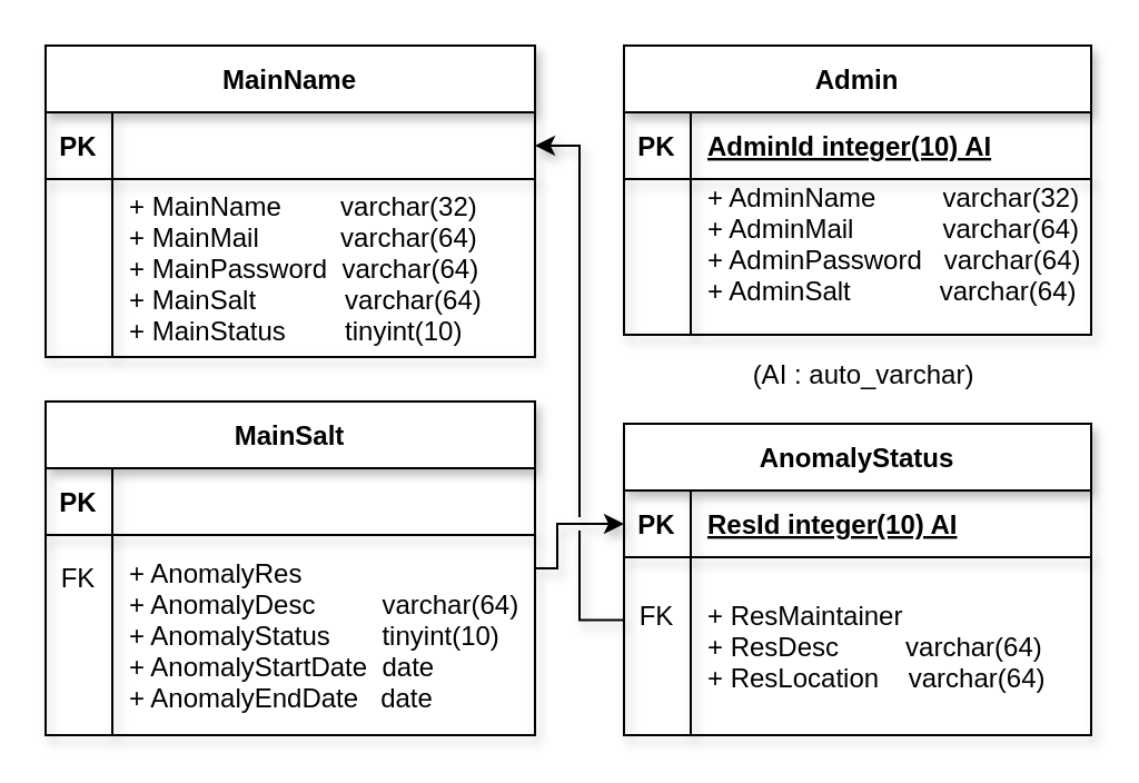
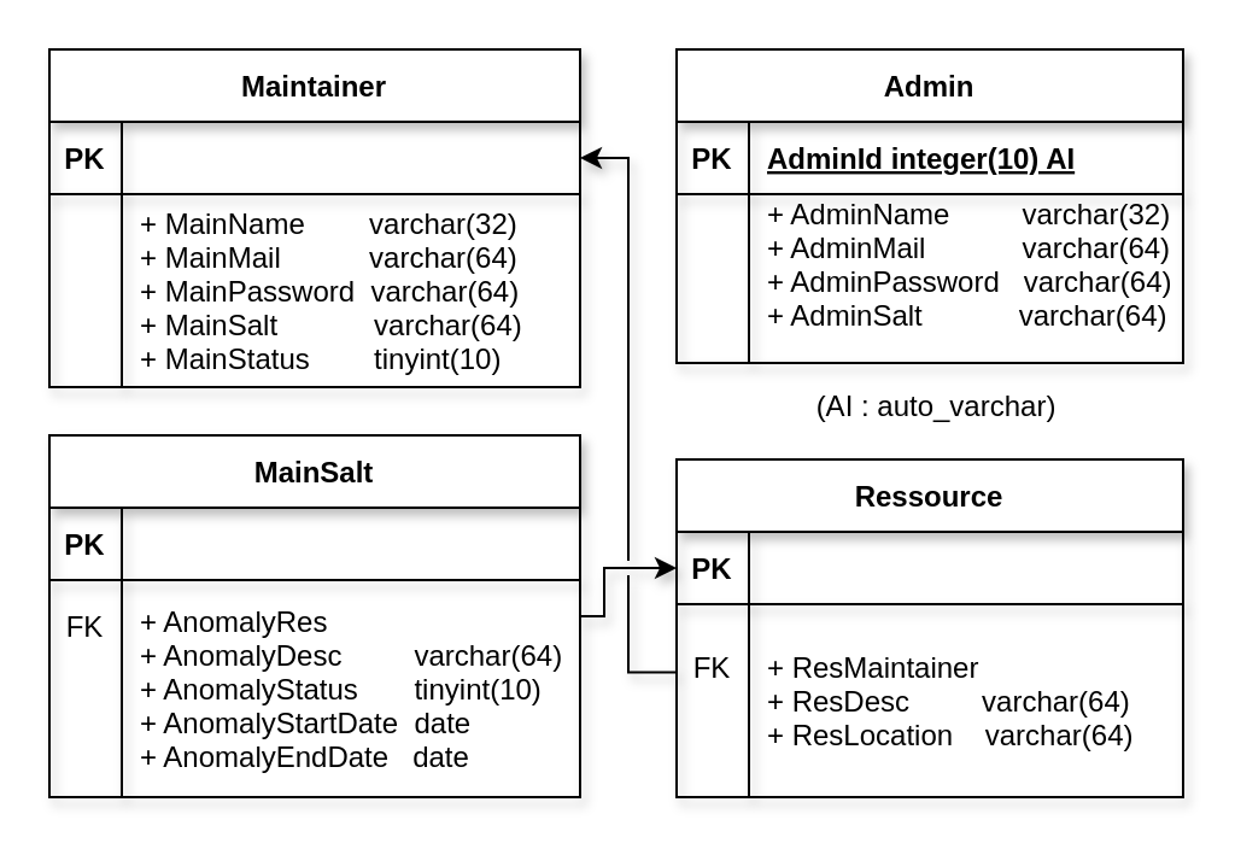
  <mxCell id="0" />
  <mxCell id="1" parent="0" />
- <mxCell id="2" value="MainName" style="shape=table;startSize=30;container=1;collapsible=1;childLayout=tableLayout;fixedRows=1;rowLines=0;fontStyle=1;align=center;resizeLast=1;shadow=1;sketch=0;labelBackgroundColor=none;labelBorderColor=none;" vertex="1" parent="1"><mxGeometry x="20" y="20" width="220.0" height="140" as="geometry" /></mxCell>
+ <mxCell id="2" value="Maintainer" style="shape=table;startSize=30;container=1;collapsible=1;childLayout=tableLayout;fixedRows=1;rowLines=0;fontStyle=1;align=center;resizeLast=1;shadow=1;sketch=0;labelBackgroundColor=none;labelBorderColor=none;" vertex="1" parent="1"><mxGeometry x="20" y="20" width="220.0" height="140" as="geometry" /></mxCell>
  <mxCell id="3" value="" style="shape=partialRectangle;collapsible=0;dropTarget=0;pointerEvents=0;fillColor=none;points=[[0,0.5],[1,0.5]];portConstraint=eastwest;top=0;left=0;right=0;bottom=1;shadow=1;sketch=0;labelBackgroundColor=none;labelBorderColor=none;" vertex="1" parent="2"><mxGeometry y="30" width="220.0" height="30" as="geometry" /></mxCell>
  <mxCell id="4" value="PK" style="shape=partialRectangle;overflow=hidden;connectable=0;fillColor=none;top=0;left=0;bottom=0;right=0;fontStyle=1;shadow=1;sketch=0;labelBackgroundColor=none;labelBorderColor=none;" vertex="1" parent="3"><mxGeometry width="30" height="30" as="geometry"><mxRectangle width="30" height="30" as="alternateBounds" /></mxGeometry></mxCell>
  <mxCell id="5" value="" style="shape=partialRectangle;collapsible=0;dropTarget=0;pointerEvents=0;fillColor=none;points=[[0,0.5],[1,0.5]];portConstraint=eastwest;top=0;left=0;right=0;bottom=0;shadow=1;sketch=0;labelBackgroundColor=none;labelBorderColor=none;" vertex="1" parent="2"><mxGeometry y="60" width="220.0" height="80" as="geometry" /></mxCell>
  <mxCell id="6" value="" style="shape=partialRectangle;overflow=hidden;connectable=0;fillColor=none;top=0;left=0;bottom=0;right=0;shadow=1;sketch=0;labelBackgroundColor=none;labelBorderColor=none;" vertex="1" parent="5"><mxGeometry width="30" height="80" as="geometry"><mxRectangle width="30" height="80" as="alternateBounds" /></mxGeometry></mxCell>
  <mxCell id="7" value="+ MainName        varchar(32) &#10;+ MainMail           varchar(64) &#10;+ MainPassword  varchar(64)&#10;+ MainSalt            varchar(64)&#10; + MainStatus        tinyint(10)" style="shape=partialRectangle;overflow=hidden;connectable=0;fillColor=none;top=0;left=0;bottom=0;right=0;align=left;spacingLeft=6;shadow=1;sketch=0;labelBackgroundColor=none;labelBorderColor=none;" vertex="1" parent="5"><mxGeometry x="30" width="190.0" height="80" as="geometry"><mxRectangle width="190.0" height="80" as="alternateBounds" /></mxGeometry></mxCell>
  <mxCell id="8" value="" style="edgeStyle=orthogonalEdgeStyle;rounded=0;orthogonalLoop=1;jettySize=auto;jumpStyle=gap;shadow=1;sketch=0;labelBackgroundColor=none;labelBorderColor=none;" edge="1" parent="1" source="12" target="16"><mxGeometry relative="1" as="geometry"><Array as="points"><mxPoint x="250" y="255" /><mxPoint x="250" y="235" /></Array></mxGeometry></mxCell>
  <mxCell id="9" value="MainSalt" style="shape=table;startSize=30;container=1;collapsible=1;childLayout=tableLayout;fixedRows=1;rowLines=0;fontStyle=1;align=center;resizeLast=1;shadow=1;sketch=0;labelBackgroundColor=none;labelBorderColor=none;" vertex="1" parent="1"><mxGeometry x="20" y="180" width="220" height="150" as="geometry" /></mxCell>
  <mxCell id="10" value="" style="shape=partialRectangle;collapsible=0;dropTarget=0;pointerEvents=0;fillColor=none;points=[[0,0.5],[1,0.5]];portConstraint=eastwest;top=0;left=0;right=0;bottom=1;shadow=1;sketch=0;labelBackgroundColor=none;labelBorderColor=none;" vertex="1" parent="9"><mxGeometry y="30" width="220" height="30" as="geometry" /></mxCell>
  <mxCell id="11" value="PK" style="shape=partialRectangle;overflow=hidden;connectable=0;fillColor=none;top=0;left=0;bottom=0;right=0;fontStyle=1;shadow=1;sketch=0;labelBackgroundColor=none;labelBorderColor=none;" vertex="1" parent="10"><mxGeometry width="30.0" height="30" as="geometry"><mxRectangle width="30.0" height="30" as="alternateBounds" /></mxGeometry></mxCell>
  <mxCell id="12" value="" style="shape=partialRectangle;collapsible=0;dropTarget=0;pointerEvents=0;fillColor=none;points=[[0,0.5],[1,0.5]];portConstraint=eastwest;top=0;left=0;right=0;bottom=0;shadow=1;sketch=0;labelBackgroundColor=none;labelBorderColor=none;" vertex="1" parent="9"><mxGeometry y="60" width="220" height="90" as="geometry" /></mxCell>
  <mxCell id="13" value="" style="shape=partialRectangle;overflow=hidden;connectable=0;fillColor=none;top=0;left=0;bottom=0;right=0;shadow=1;sketch=0;labelBackgroundColor=none;labelBorderColor=none;spacingBottom=1;verticalAlign=bottom;align=center;" vertex="1" parent="12"><mxGeometry width="30.0" height="90" as="geometry"><mxRectangle width="30.0" height="90" as="alternateBounds" /></mxGeometry></mxCell>
  <mxCell id="14" value="+ AnomalyRes&#10;+ AnomalyDesc         varchar(64)&#10;+ AnomalyStatus       tinyint(10)&#10;+ AnomalyStartDate  date&#10;+ AnomalyEndDate   date" style="shape=partialRectangle;overflow=hidden;connectable=0;fillColor=none;top=0;left=0;bottom=0;right=0;align=left;spacingLeft=6;verticalAlign=middle;shadow=1;sketch=0;labelBackgroundColor=none;labelBorderColor=none;" vertex="1" parent="12"><mxGeometry x="30.0" width="190.0" height="90" as="geometry"><mxRectangle width="190.0" height="90" as="alternateBounds" /></mxGeometry></mxCell>
- <mxCell id="15" value="AnomalyStatus" style="shape=table;startSize=30;container=1;collapsible=1;childLayout=tableLayout;fixedRows=1;rowLines=0;fontStyle=1;align=center;resizeLast=1;verticalAlign=middle;shadow=1;sketch=0;labelBackgroundColor=none;labelBorderColor=none;" vertex="1" parent="1"><mxGeometry x="280" y="190" width="210" height="140" as="geometry" /></mxCell>
+ <mxCell id="15" value="Ressource" style="shape=table;startSize=30;container=1;collapsible=1;childLayout=tableLayout;fixedRows=1;rowLines=0;fontStyle=1;align=center;resizeLast=1;verticalAlign=middle;shadow=1;sketch=0;labelBackgroundColor=none;labelBorderColor=none;" vertex="1" parent="1"><mxGeometry x="280" y="190" width="210" height="140" as="geometry" /></mxCell>
  <mxCell id="16" value="" style="shape=partialRectangle;collapsible=0;dropTarget=0;pointerEvents=0;fillColor=none;points=[[0,0.5],[1,0.5]];portConstraint=eastwest;top=0;left=0;right=0;bottom=1;shadow=1;sketch=0;labelBackgroundColor=none;labelBorderColor=none;" vertex="1" parent="15"><mxGeometry y="30" width="210" height="30" as="geometry" /></mxCell>
  <mxCell id="17" value="PK" style="shape=partialRectangle;overflow=hidden;connectable=0;fillColor=none;top=0;left=0;bottom=0;right=0;fontStyle=1;shadow=1;sketch=0;labelBackgroundColor=none;labelBorderColor=none;" vertex="1" parent="16"><mxGeometry width="30" height="30" as="geometry"><mxRectangle width="30" height="30" as="alternateBounds" /></mxGeometry></mxCell>
- <mxCell id="18" value="ResId integer(10) AI" style="shape=partialRectangle;overflow=hidden;connectable=0;fillColor=none;top=0;left=0;bottom=0;right=0;align=left;spacingLeft=6;fontStyle=5;shadow=1;sketch=0;labelBackgroundColor=none;labelBorderColor=none;" vertex="1" parent="16"><mxGeometry x="30" width="180" height="30" as="geometry"><mxRectangle width="180" height="30" as="alternateBounds" /></mxGeometry></mxCell>
  <mxCell id="19" value="" style="shape=partialRectangle;collapsible=0;dropTarget=0;pointerEvents=0;fillColor=none;points=[[0,0.5],[1,0.5]];portConstraint=eastwest;top=0;left=0;right=0;bottom=0;shadow=1;sketch=0;labelBackgroundColor=none;labelBorderColor=none;" vertex="1" parent="15"><mxGeometry y="60" width="210" height="80" as="geometry" /></mxCell>
  <mxCell id="20" value="FK&#10;&#10;" style="shape=partialRectangle;overflow=hidden;connectable=0;fillColor=none;top=0;left=0;bottom=0;right=0;shadow=1;sketch=0;labelBackgroundColor=none;labelBorderColor=none;" vertex="1" parent="19"><mxGeometry width="30" height="80" as="geometry"><mxRectangle width="30" height="80" as="alternateBounds" /></mxGeometry></mxCell>
  <mxCell id="21" value="+ ResMaintainer&#10;+ ResDesc         varchar(64)&#10;+ ResLocation    varchar(64)" style="shape=partialRectangle;overflow=hidden;connectable=0;fillColor=none;top=0;left=0;bottom=0;right=0;align=left;spacingLeft=6;verticalAlign=middle;shadow=1;sketch=0;labelBackgroundColor=none;labelBorderColor=none;" vertex="1" parent="19"><mxGeometry x="30" width="180" height="80" as="geometry"><mxRectangle width="180" height="80" as="alternateBounds" /></mxGeometry></mxCell>
  <mxCell id="22" value="Admin" style="shape=table;startSize=30;container=1;collapsible=1;childLayout=tableLayout;fixedRows=1;rowLines=0;fontStyle=1;align=center;resizeLast=1;shadow=1;sketch=0;labelBackgroundColor=none;labelBorderColor=none;" vertex="1" parent="1"><mxGeometry x="280" y="20" width="210.0" height="130" as="geometry" /></mxCell>
  <mxCell id="23" value="" style="shape=partialRectangle;collapsible=0;dropTarget=0;pointerEvents=0;fillColor=none;points=[[0,0.5],[1,0.5]];portConstraint=eastwest;top=0;left=0;right=0;bottom=1;shadow=1;sketch=0;labelBackgroundColor=none;labelBorderColor=none;" vertex="1" parent="22"><mxGeometry y="30" width="210.0" height="30" as="geometry" /></mxCell>
  <mxCell id="24" value="PK" style="shape=partialRectangle;overflow=hidden;connectable=0;fillColor=none;top=0;left=0;bottom=0;right=0;fontStyle=1;shadow=1;sketch=0;labelBackgroundColor=none;labelBorderColor=none;" vertex="1" parent="23"><mxGeometry width="30" height="30" as="geometry"><mxRectangle width="30" height="30" as="alternateBounds" /></mxGeometry></mxCell>
  <mxCell id="25" value="AdminId integer(10) AI" style="shape=partialRectangle;overflow=hidden;connectable=0;fillColor=none;top=0;left=0;bottom=0;right=0;align=left;spacingLeft=6;fontStyle=5;shadow=1;sketch=0;labelBackgroundColor=none;labelBorderColor=none;" vertex="1" parent="23"><mxGeometry x="30" width="180.0" height="30" as="geometry"><mxRectangle width="180.0" height="30" as="alternateBounds" /></mxGeometry></mxCell>
  <mxCell id="26" value="" style="shape=partialRectangle;collapsible=0;dropTarget=0;pointerEvents=0;fillColor=none;points=[[0,0.5],[1,0.5]];portConstraint=eastwest;top=0;left=0;right=0;bottom=0;shadow=1;sketch=0;labelBackgroundColor=none;labelBorderColor=none;" vertex="1" parent="22"><mxGeometry y="60" width="210.0" height="70" as="geometry" /></mxCell>
  <mxCell id="27" value="" style="shape=partialRectangle;overflow=hidden;connectable=0;fillColor=none;top=0;left=0;bottom=0;right=0;shadow=1;sketch=0;labelBackgroundColor=none;labelBorderColor=none;" vertex="1" parent="26"><mxGeometry width="30" height="70" as="geometry"><mxRectangle width="30" height="70" as="alternateBounds" /></mxGeometry></mxCell>
  <mxCell id="28" value="+ AdminName         varchar(32) &#10;+ AdminMail            varchar(64) &#10;+ AdminPassword   varchar(64)&#10;+ AdminSalt            varchar(64)&#10; " style="shape=partialRectangle;overflow=hidden;connectable=0;fillColor=none;top=0;left=0;bottom=0;right=0;align=left;spacingLeft=6;shadow=1;sketch=0;labelBackgroundColor=none;labelBorderColor=none;" vertex="1" parent="26"><mxGeometry x="30" width="180.0" height="70" as="geometry"><mxRectangle width="180.0" height="70" as="alternateBounds" /></mxGeometry></mxCell>
  <mxCell id="29" value="" style="edgeStyle=orthogonalEdgeStyle;rounded=0;orthogonalLoop=1;jettySize=auto;entryX=0.001;entryY=0.353;entryDx=0;entryDy=0;entryPerimeter=0;startArrow=classic;startFill=1;endArrow=none;endFill=0;jumpStyle=gap;shadow=1;sketch=0;labelBackgroundColor=none;labelBorderColor=none;" edge="1" parent="1" source="3" target="19"><mxGeometry relative="1" as="geometry"><Array as="points"><mxPoint x="260" y="65" /><mxPoint x="260" y="278" /></Array></mxGeometry></mxCell>
  <mxCell id="30" value="(AI : auto_varchar)" style="shape=partialRectangle;overflow=hidden;connectable=0;fillColor=none;top=0;left=0;bottom=0;right=0;align=center;spacingLeft=6;fontStyle=0;strokeColor=none;labelBorderColor=none;labelBackgroundColor=none;gradientColor=#97d077;shadow=1;sketch=0;" vertex="1" parent="1"><mxGeometry x="320" y="155" width="130" height="25" as="geometry"><mxRectangle width="180" height="30" as="alternateBounds" /></mxGeometry></mxCell>
  <mxCell id="31" value="FK" style="text;html=1;strokeColor=none;fillColor=none;align=center;verticalAlign=middle;whiteSpace=wrap;rounded=0;shadow=1;labelBackgroundColor=none;labelBorderColor=none;sketch=0;" vertex="1" parent="1"><mxGeometry x="20" y="245" width="30" height="30" as="geometry" /></mxCell>
